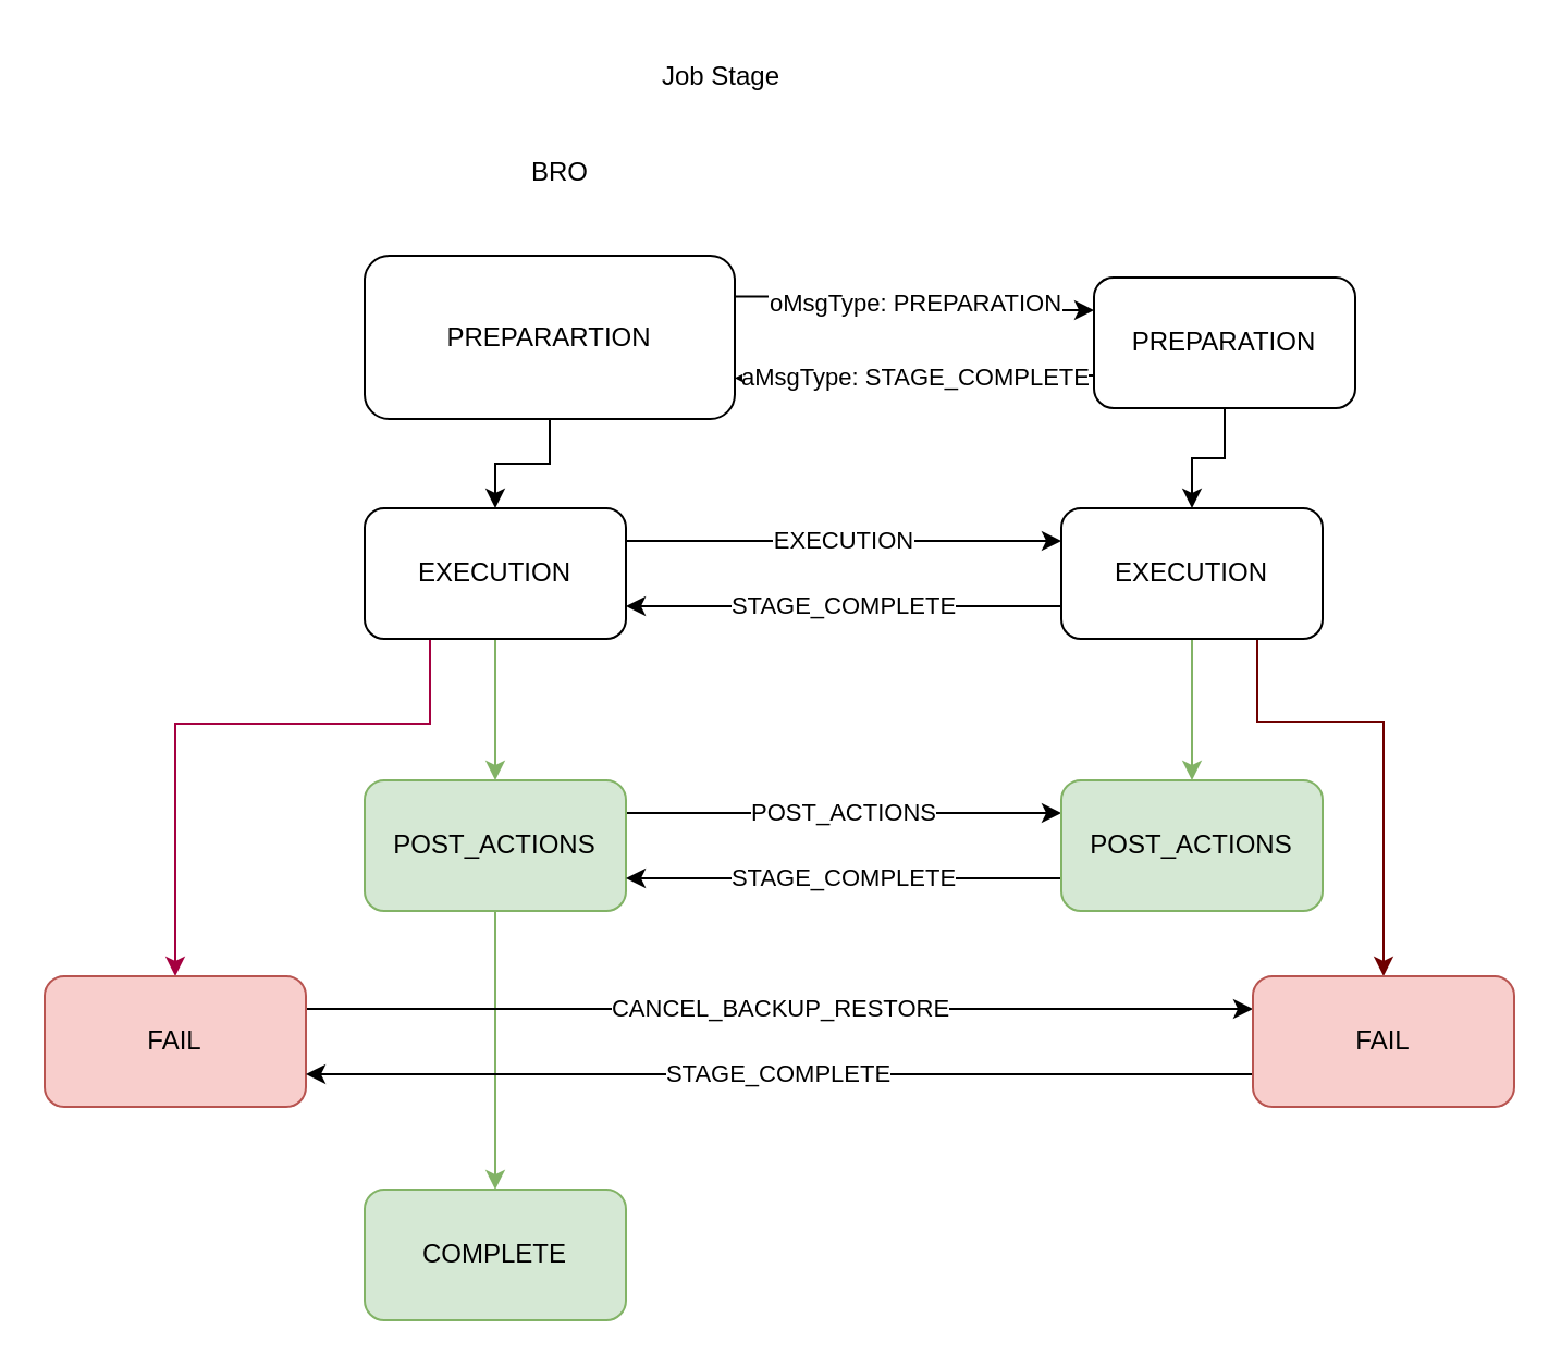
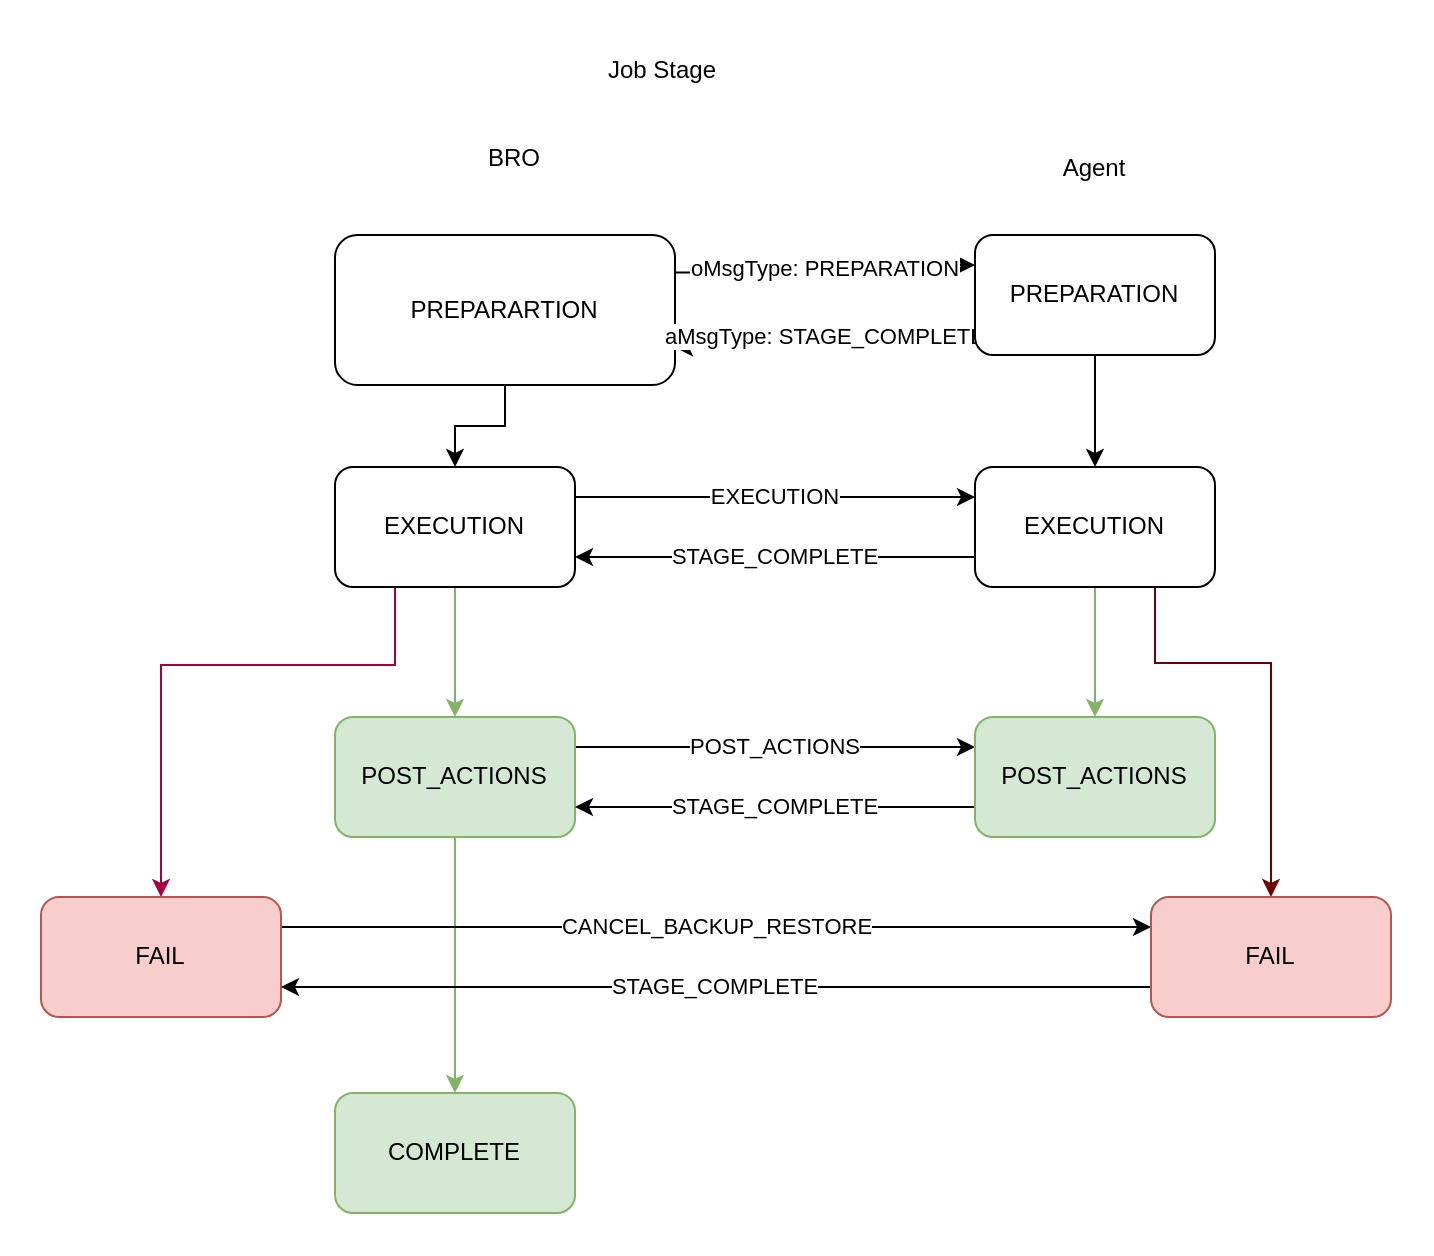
  <mxCell id="0" />
  <mxCell id="1" parent="0" />
  <mxCell id="2" value="oMsgType: PREPARATION" style="edgeStyle=orthogonalEdgeStyle;rounded=0;orthogonalLoop=1;jettySize=auto;html=1;exitX=1;exitY=0.25;exitDx=0;exitDy=0;entryX=0;entryY=0.25;entryDx=0;entryDy=0;" parent="1" source="4" target="8" edge="1"><mxGeometry relative="1" as="geometry" /></mxCell>
  <mxCell id="3" value="" style="edgeStyle=orthogonalEdgeStyle;rounded=0;orthogonalLoop=1;jettySize=auto;html=1;" parent="1" source="4" target="14" edge="1"><mxGeometry relative="1" as="geometry" /></mxCell>
  <mxCell id="4" value="PREPARARTION" style="rounded=1;whiteSpace=wrap;html=1;" parent="1" vertex="1"><mxGeometry x="167" y="117" width="170" height="75" as="geometry" /></mxCell>
  <mxCell id="5" value="BRO" style="text;html=1;strokeColor=none;fillColor=none;align=center;verticalAlign=middle;whiteSpace=wrap;rounded=0;" parent="1" vertex="1"><mxGeometry x="227" y="64" width="60" height="30" as="geometry" /></mxCell>
  <mxCell id="6" value="aMsgType:&amp;nbsp;STAGE_COMPLETE" style="edgeStyle=orthogonalEdgeStyle;rounded=0;orthogonalLoop=1;jettySize=auto;html=1;exitX=0;exitY=0.75;exitDx=0;exitDy=0;entryX=1;entryY=0.75;entryDx=0;entryDy=0;" parent="1" source="8" target="4" edge="1"><mxGeometry relative="1" as="geometry" /></mxCell>
  <mxCell id="7" value="" style="edgeStyle=orthogonalEdgeStyle;rounded=0;orthogonalLoop=1;jettySize=auto;html=1;" parent="1" source="8" target="18" edge="1"><mxGeometry relative="1" as="geometry" /></mxCell>
- <mxCell id="8" value="PREPARATION" style="rounded=1;whiteSpace=wrap;html=1;" parent="1" vertex="1"><mxGeometry x="502" y="127" width="120" height="60" as="geometry" /></mxCell>
+ <mxCell id="8" value="PREPARATION" style="rounded=1;whiteSpace=wrap;html=1;" parent="1" vertex="1"><mxGeometry x="487" y="117" width="120" height="60" as="geometry" /></mxCell>
+ <mxCell id="9" value="Agent" style="text;html=1;strokeColor=none;fillColor=none;align=center;verticalAlign=middle;whiteSpace=wrap;rounded=0;" parent="1" vertex="1"><mxGeometry x="517" y="69" width="60" height="30" as="geometry" /></mxCell>
  <mxCell id="10" value="Job Stage" style="text;html=1;strokeColor=none;fillColor=none;align=center;verticalAlign=middle;whiteSpace=wrap;rounded=0;" parent="1" vertex="1"><mxGeometry x="301" y="20" width="60" height="30" as="geometry" /></mxCell>
  <mxCell id="11" value="EXECUTION" style="edgeStyle=orthogonalEdgeStyle;rounded=0;orthogonalLoop=1;jettySize=auto;html=1;exitX=1;exitY=0.25;exitDx=0;exitDy=0;entryX=0;entryY=0.25;entryDx=0;entryDy=0;" parent="1" source="14" target="18" edge="1"><mxGeometry relative="1" as="geometry" /></mxCell>
  <mxCell id="12" value="" style="edgeStyle=orthogonalEdgeStyle;rounded=0;orthogonalLoop=1;jettySize=auto;html=1;fillColor=#d5e8d4;strokeColor=#82b366;" parent="1" source="14" target="21" edge="1"><mxGeometry relative="1" as="geometry" /></mxCell>
  <mxCell id="13" style="edgeStyle=orthogonalEdgeStyle;rounded=0;orthogonalLoop=1;jettySize=auto;html=1;exitX=0.25;exitY=1;exitDx=0;exitDy=0;entryX=0.5;entryY=0;entryDx=0;entryDy=0;fillColor=#d80073;strokeColor=#A50040;" parent="1" source="14" target="26" edge="1"><mxGeometry relative="1" as="geometry"><Array as="points"><mxPoint x="197" y="332" /><mxPoint x="80" y="332" /></Array></mxGeometry></mxCell>
  <mxCell id="14" value="EXECUTION" style="rounded=1;whiteSpace=wrap;html=1;" parent="1" vertex="1"><mxGeometry x="167" y="233" width="120" height="60" as="geometry" /></mxCell>
  <mxCell id="15" value="STAGE_COMPLETE" style="edgeStyle=orthogonalEdgeStyle;rounded=0;orthogonalLoop=1;jettySize=auto;html=1;exitX=0;exitY=0.75;exitDx=0;exitDy=0;entryX=1;entryY=0.75;entryDx=0;entryDy=0;" parent="1" source="18" target="14" edge="1"><mxGeometry relative="1" as="geometry" /></mxCell>
  <mxCell id="16" value="" style="edgeStyle=orthogonalEdgeStyle;rounded=0;orthogonalLoop=1;jettySize=auto;html=1;fillColor=#d5e8d4;strokeColor=#82b366;" parent="1" source="18" target="23" edge="1"><mxGeometry relative="1" as="geometry" /></mxCell>
  <mxCell id="17" style="edgeStyle=orthogonalEdgeStyle;rounded=0;orthogonalLoop=1;jettySize=auto;html=1;exitX=0.75;exitY=1;exitDx=0;exitDy=0;fillColor=#a20025;strokeColor=#6F0000;" parent="1" source="18" target="28" edge="1"><mxGeometry relative="1" as="geometry"><Array as="points"><mxPoint x="577" y="331" /><mxPoint x="635" y="331" /></Array></mxGeometry></mxCell>
  <mxCell id="18" value="EXECUTION" style="rounded=1;whiteSpace=wrap;html=1;" parent="1" vertex="1"><mxGeometry x="487" y="233" width="120" height="60" as="geometry" /></mxCell>
  <mxCell id="19" value="POST_ACTIONS" style="edgeStyle=orthogonalEdgeStyle;rounded=0;orthogonalLoop=1;jettySize=auto;html=1;exitX=1;exitY=0.25;exitDx=0;exitDy=0;entryX=0;entryY=0.25;entryDx=0;entryDy=0;" parent="1" source="21" target="23" edge="1"><mxGeometry relative="1" as="geometry" /></mxCell>
  <mxCell id="20" value="" style="edgeStyle=orthogonalEdgeStyle;rounded=0;orthogonalLoop=1;jettySize=auto;html=1;fillColor=#d5e8d4;strokeColor=#82b366;" parent="1" source="21" target="24" edge="1"><mxGeometry relative="1" as="geometry" /></mxCell>
  <mxCell id="21" value="POST_ACTIONS" style="rounded=1;whiteSpace=wrap;html=1;fillColor=#d5e8d4;strokeColor=#82b366;" parent="1" vertex="1"><mxGeometry x="167" y="358" width="120" height="60" as="geometry" /></mxCell>
  <mxCell id="22" value="STAGE_COMPLETE" style="edgeStyle=orthogonalEdgeStyle;rounded=0;orthogonalLoop=1;jettySize=auto;html=1;exitX=0;exitY=0.75;exitDx=0;exitDy=0;entryX=1;entryY=0.75;entryDx=0;entryDy=0;" parent="1" source="23" target="21" edge="1"><mxGeometry relative="1" as="geometry" /></mxCell>
  <mxCell id="23" value="POST_ACTIONS" style="rounded=1;whiteSpace=wrap;html=1;fillColor=#d5e8d4;strokeColor=#82b366;" parent="1" vertex="1"><mxGeometry x="487" y="358" width="120" height="60" as="geometry" /></mxCell>
  <mxCell id="24" value="COMPLETE" style="rounded=1;whiteSpace=wrap;html=1;fillColor=#d5e8d4;strokeColor=#82b366;" parent="1" vertex="1"><mxGeometry x="167" y="546" width="120" height="60" as="geometry" /></mxCell>
  <mxCell id="25" value="CANCEL_BACKUP_RESTORE" style="edgeStyle=orthogonalEdgeStyle;rounded=0;orthogonalLoop=1;jettySize=auto;html=1;exitX=1;exitY=0.25;exitDx=0;exitDy=0;entryX=0;entryY=0.25;entryDx=0;entryDy=0;" parent="1" source="26" target="28" edge="1"><mxGeometry relative="1" as="geometry" /></mxCell>
  <mxCell id="26" value="FAIL" style="rounded=1;whiteSpace=wrap;html=1;fillColor=#f8cecc;strokeColor=#b85450;" parent="1" vertex="1"><mxGeometry x="20" y="448" width="120" height="60" as="geometry" /></mxCell>
  <mxCell id="27" value="STAGE_COMPLETE" style="edgeStyle=orthogonalEdgeStyle;rounded=0;orthogonalLoop=1;jettySize=auto;html=1;exitX=0;exitY=0.75;exitDx=0;exitDy=0;entryX=1;entryY=0.75;entryDx=0;entryDy=0;" parent="1" source="28" target="26" edge="1"><mxGeometry relative="1" as="geometry" /></mxCell>
  <mxCell id="28" value="FAIL" style="rounded=1;whiteSpace=wrap;html=1;fillColor=#f8cecc;strokeColor=#b85450;" parent="1" vertex="1"><mxGeometry x="575" y="448" width="120" height="60" as="geometry" /></mxCell>
